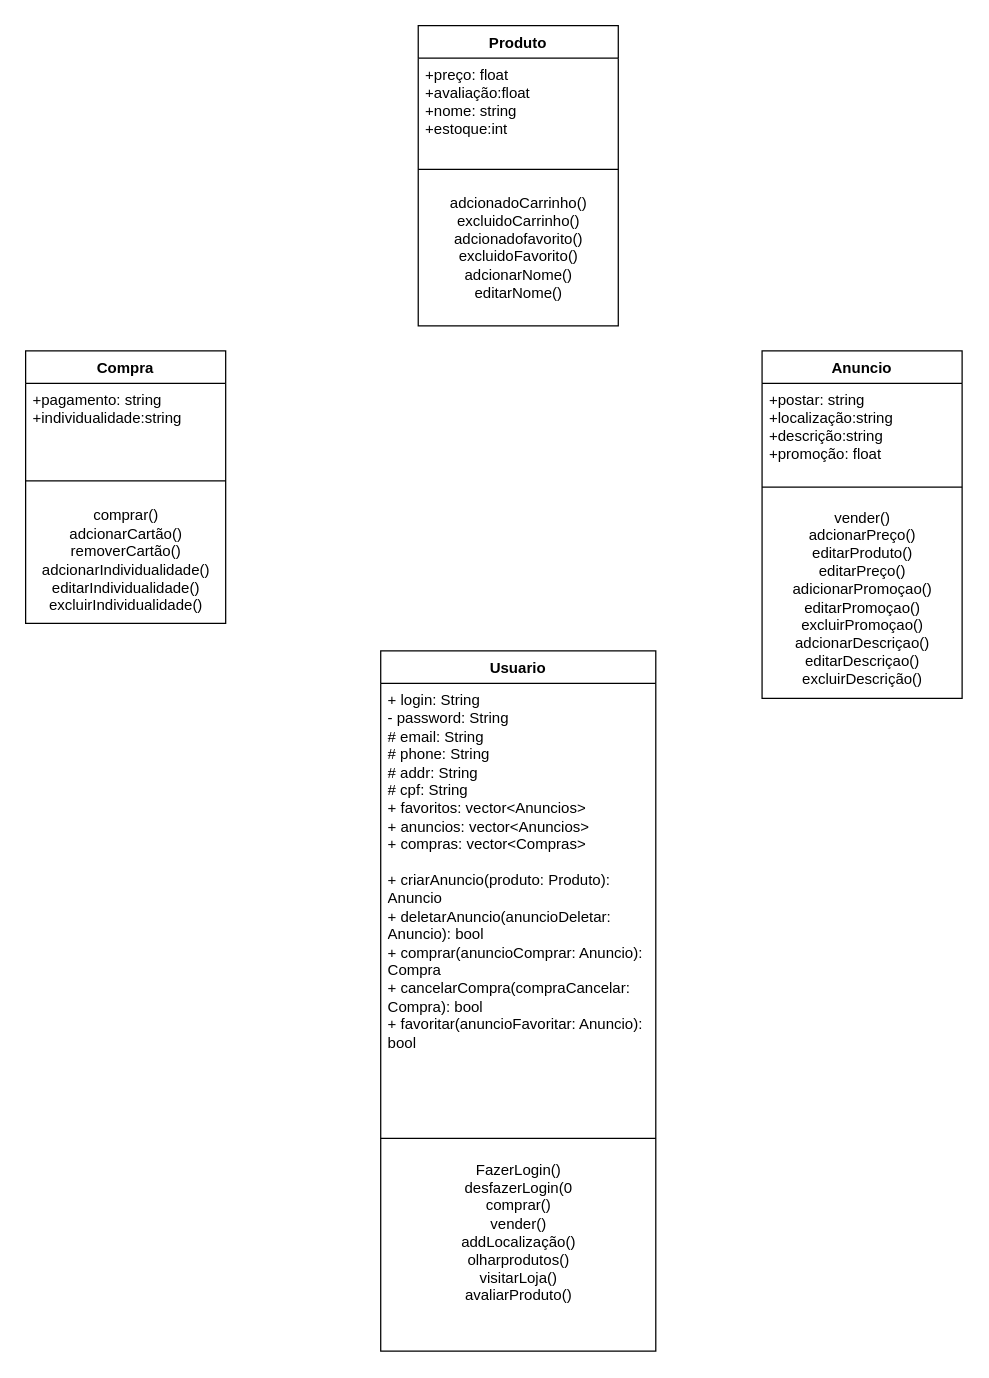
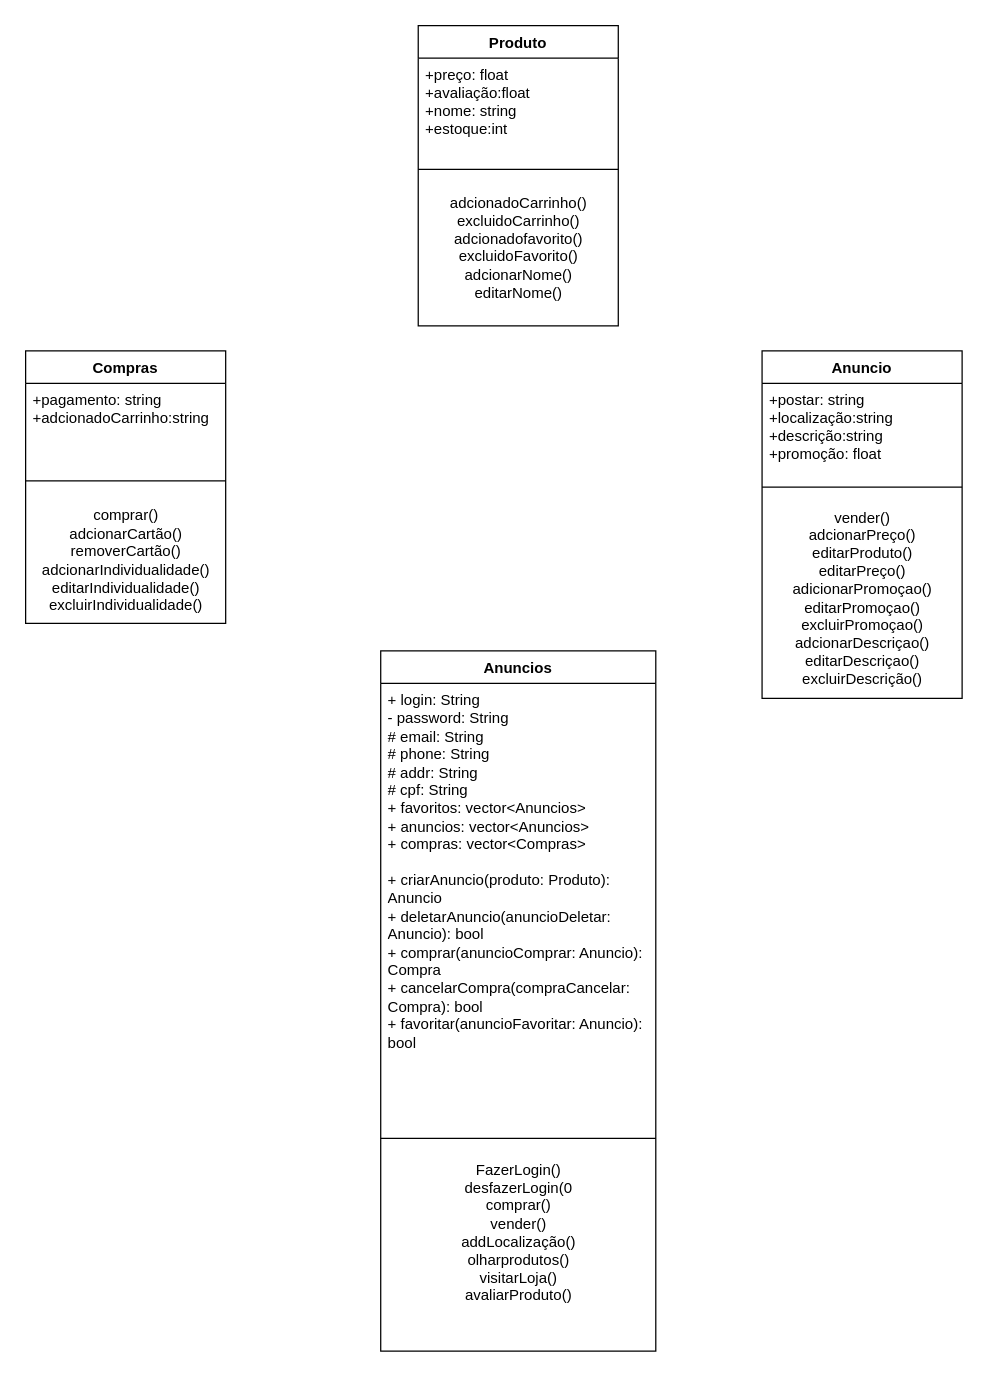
  <mxCell id="0" />
  <mxCell id="1" parent="0" />
- <mxCell id="2" value="Usuario" style="swimlane;fontStyle=1;align=center;verticalAlign=top;childLayout=stackLayout;horizontal=1;startSize=26;horizontalStack=0;resizeParent=1;resizeParentMax=0;resizeLast=0;collapsible=1;marginBottom=0;whiteSpace=wrap;html=1;" vertex="1" parent="1"><mxGeometry x="304" y="520" width="220" height="560" as="geometry" /></mxCell>
+ <mxCell id="2" value="Anuncios" style="swimlane;fontStyle=1;align=center;verticalAlign=top;childLayout=stackLayout;horizontal=1;startSize=26;horizontalStack=0;resizeParent=1;resizeParentMax=0;resizeLast=0;collapsible=1;marginBottom=0;whiteSpace=wrap;html=1;" vertex="1" parent="1"><mxGeometry x="304" y="520" width="220" height="560" as="geometry" /></mxCell>
  <mxCell id="3" value="+ login: String&lt;div&gt;- password: String&lt;/div&gt;&lt;div&gt;# email: String&lt;/div&gt;&lt;div&gt;# phone: String&lt;/div&gt;&lt;div&gt;# addr: String&lt;/div&gt;&lt;div&gt;# cpf: String&lt;/div&gt;&lt;div&gt;+ favoritos: vector&amp;lt;Anuncios&amp;gt;&lt;/div&gt;&lt;div&gt;+ anuncios: vector&amp;lt;Anuncios&amp;gt;&lt;/div&gt;&lt;div&gt;+ compras: vector&amp;lt;Compras&amp;gt;&lt;/div&gt;" style="text;strokeColor=none;fillColor=none;align=left;verticalAlign=top;spacingLeft=4;spacingRight=4;overflow=hidden;rotatable=0;points=[[0,0.5],[1,0.5]];portConstraint=eastwest;whiteSpace=wrap;html=1;" vertex="1" parent="2"><mxGeometry y="26" width="220" height="144" as="geometry" /></mxCell>
  <mxCell id="4" value="+ criarAnuncio(produto: Produto): Anuncio&lt;div&gt;+ deletarAnuncio(anuncioDeletar: Anuncio): bool&lt;/div&gt;&lt;div&gt;+ comprar(anuncioComprar: Anuncio): Compra&lt;/div&gt;&lt;div&gt;+ cancelarCompra(compraCancelar: Compra): bool&lt;/div&gt;&lt;div&gt;+ favoritar(anuncioFavoritar: Anuncio): bool&lt;/div&gt;" style="text;strokeColor=none;fillColor=none;align=left;verticalAlign=top;spacingLeft=4;spacingRight=4;overflow=hidden;rotatable=0;points=[[0,0.5],[1,0.5]];portConstraint=eastwest;whiteSpace=wrap;html=1;" vertex="1" parent="2"><mxGeometry y="170" width="220" height="210" as="geometry" /></mxCell>
  <mxCell id="5" value="" style="line;strokeWidth=1;fillColor=none;align=left;verticalAlign=middle;spacingTop=-1;spacingLeft=3;spacingRight=3;rotatable=0;labelPosition=right;points=[];portConstraint=eastwest;strokeColor=inherit;" vertex="1" parent="2"><mxGeometry y="380" width="220" height="20" as="geometry" /></mxCell>
  <mxCell id="6" value="FazerLogin()&lt;div&gt;desfazerLogin(0&lt;/div&gt;&lt;div&gt;comprar()&lt;/div&gt;&lt;div&gt;vender()&lt;/div&gt;&lt;div&gt;addLocalização()&lt;/div&gt;&lt;div&gt;olharprodutos()&lt;/div&gt;&lt;div&gt;visitarLoja()&lt;/div&gt;&lt;div&gt;avaliarProduto()&lt;/div&gt;&lt;div&gt;&lt;br&gt;&lt;/div&gt;&lt;div&gt;&lt;br&gt;&lt;/div&gt;" style="text;html=1;align=center;verticalAlign=middle;resizable=0;points=[];autosize=1;strokeColor=none;fillColor=none;" vertex="1" parent="2"><mxGeometry y="400" width="220" height="160" as="geometry" /></mxCell>
  <mxCell id="7" value="Anuncio" style="swimlane;fontStyle=1;align=center;verticalAlign=top;childLayout=stackLayout;horizontal=1;startSize=26;horizontalStack=0;resizeParent=1;resizeParentMax=0;resizeLast=0;collapsible=1;marginBottom=0;whiteSpace=wrap;html=1;" vertex="1" parent="1"><mxGeometry x="609" y="280" width="160" height="278" as="geometry" /></mxCell>
  <mxCell id="8" value="&lt;div&gt;&lt;div&gt;+postar: string&lt;/div&gt;&lt;/div&gt;&lt;div&gt;+localização:string&lt;/div&gt;&lt;div&gt;+descrição:string&lt;/div&gt;&lt;div&gt;+promoção: float&lt;/div&gt;" style="text;strokeColor=none;fillColor=none;align=left;verticalAlign=top;spacingLeft=4;spacingRight=4;overflow=hidden;rotatable=0;points=[[0,0.5],[1,0.5]];portConstraint=eastwest;whiteSpace=wrap;html=1;" vertex="1" parent="7"><mxGeometry y="26" width="160" height="74" as="geometry" /></mxCell>
  <mxCell id="9" value="" style="line;strokeWidth=1;fillColor=none;align=left;verticalAlign=middle;spacingTop=-1;spacingLeft=3;spacingRight=3;rotatable=0;labelPosition=right;points=[];portConstraint=eastwest;strokeColor=inherit;" vertex="1" parent="7"><mxGeometry y="100" width="160" height="18" as="geometry" /></mxCell>
  <mxCell id="10" value="vender()&lt;div&gt;adcionarPreço()&lt;/div&gt;&lt;div&gt;editarProduto()&lt;/div&gt;&lt;div&gt;editarPreço()&lt;/div&gt;&lt;div&gt;adicionarPromoçao()&lt;/div&gt;&lt;div&gt;editarPromoçao()&lt;/div&gt;&lt;div&gt;excluirPromoçao()&lt;/div&gt;&lt;div&gt;adcionarDescriçao()&lt;/div&gt;&lt;div&gt;editarDescriçao()&lt;/div&gt;&lt;div&gt;excluirDescrição()&lt;/div&gt;" style="text;html=1;align=center;verticalAlign=middle;resizable=0;points=[];autosize=1;strokeColor=none;fillColor=none;" vertex="1" parent="7"><mxGeometry y="118" width="160" height="160" as="geometry" /></mxCell>
- <mxCell id="11" value="Compra" style="swimlane;fontStyle=1;align=center;verticalAlign=top;childLayout=stackLayout;horizontal=1;startSize=26;horizontalStack=0;resizeParent=1;resizeParentMax=0;resizeLast=0;collapsible=1;marginBottom=0;whiteSpace=wrap;html=1;" vertex="1" parent="1"><mxGeometry x="20" y="280" width="160" height="218" as="geometry" /></mxCell>
- <mxCell id="12" value="+pagamento: string&lt;div&gt;+individualidade:string&lt;/div&gt;" style="text;strokeColor=none;fillColor=none;align=left;verticalAlign=top;spacingLeft=4;spacingRight=4;overflow=hidden;rotatable=0;points=[[0,0.5],[1,0.5]];portConstraint=eastwest;whiteSpace=wrap;html=1;" vertex="1" parent="11"><mxGeometry y="26" width="160" height="64" as="geometry" /></mxCell>
+ <mxCell id="11" value="Compras" style="swimlane;fontStyle=1;align=center;verticalAlign=top;childLayout=stackLayout;horizontal=1;startSize=26;horizontalStack=0;resizeParent=1;resizeParentMax=0;resizeLast=0;collapsible=1;marginBottom=0;whiteSpace=wrap;html=1;" vertex="1" parent="1"><mxGeometry x="20" y="280" width="160" height="218" as="geometry" /></mxCell>
+ <mxCell id="12" value="+pagamento: string&lt;div&gt;+adcionadoCarrinho:string&lt;/div&gt;" style="text;strokeColor=none;fillColor=none;align=left;verticalAlign=top;spacingLeft=4;spacingRight=4;overflow=hidden;rotatable=0;points=[[0,0.5],[1,0.5]];portConstraint=eastwest;whiteSpace=wrap;html=1;" vertex="1" parent="11"><mxGeometry y="26" width="160" height="64" as="geometry" /></mxCell>
  <mxCell id="13" value="" style="line;strokeWidth=1;fillColor=none;align=left;verticalAlign=middle;spacingTop=-1;spacingLeft=3;spacingRight=3;rotatable=0;labelPosition=right;points=[];portConstraint=eastwest;strokeColor=inherit;" vertex="1" parent="11"><mxGeometry y="90" width="160" height="28" as="geometry" /></mxCell>
  <mxCell id="14" value="comprar()&lt;div&gt;adcionarCartão()&lt;/div&gt;&lt;div&gt;removerCartão()&lt;/div&gt;&lt;div&gt;adcionarIndividualidade()&lt;/div&gt;&lt;div&gt;editarIndividualidade()&lt;/div&gt;&lt;div&gt;excluirIndividualidade()&lt;/div&gt;" style="text;html=1;align=center;verticalAlign=middle;resizable=0;points=[];autosize=1;strokeColor=none;fillColor=none;" vertex="1" parent="11"><mxGeometry y="118" width="160" height="100" as="geometry" /></mxCell>
  <mxCell id="15" value="Produto" style="swimlane;fontStyle=1;align=center;verticalAlign=top;childLayout=stackLayout;horizontal=1;startSize=26;horizontalStack=0;resizeParent=1;resizeParentMax=0;resizeLast=0;collapsible=1;marginBottom=0;whiteSpace=wrap;html=1;" vertex="1" parent="1"><mxGeometry x="334" y="20" width="160" height="240" as="geometry" /></mxCell>
  <mxCell id="16" value="&lt;div&gt;+preço: float&lt;/div&gt;&lt;div&gt;+avaliação:float&lt;/div&gt;&lt;div&gt;+nome: string&lt;/div&gt;&lt;div&gt;+estoque:int&lt;/div&gt;&lt;div&gt;&lt;br&gt;&lt;/div&gt;" style="text;strokeColor=none;fillColor=none;align=left;verticalAlign=top;spacingLeft=4;spacingRight=4;overflow=hidden;rotatable=0;points=[[0,0.5],[1,0.5]];portConstraint=eastwest;whiteSpace=wrap;html=1;" vertex="1" parent="15"><mxGeometry y="26" width="160" height="74" as="geometry" /></mxCell>
  <mxCell id="17" value="" style="line;strokeWidth=1;fillColor=none;align=left;verticalAlign=middle;spacingTop=-1;spacingLeft=3;spacingRight=3;rotatable=0;labelPosition=right;points=[];portConstraint=eastwest;strokeColor=inherit;" vertex="1" parent="15"><mxGeometry y="100" width="160" height="30" as="geometry" /></mxCell>
  <mxCell id="18" value="adcionadoCarrinho()&lt;div&gt;excluidoCarrinho()&lt;/div&gt;&lt;div&gt;adcionadofavorito()&lt;/div&gt;&lt;div&gt;excluidoFavorito()&lt;/div&gt;&lt;div&gt;adcionarNome()&lt;/div&gt;&lt;div&gt;editarNome()&lt;/div&gt;&lt;div&gt;&lt;br&gt;&lt;/div&gt;" style="text;html=1;align=center;verticalAlign=middle;resizable=0;points=[];autosize=1;strokeColor=none;fillColor=none;" vertex="1" parent="15"><mxGeometry y="130" width="160" height="110" as="geometry" /></mxCell>
